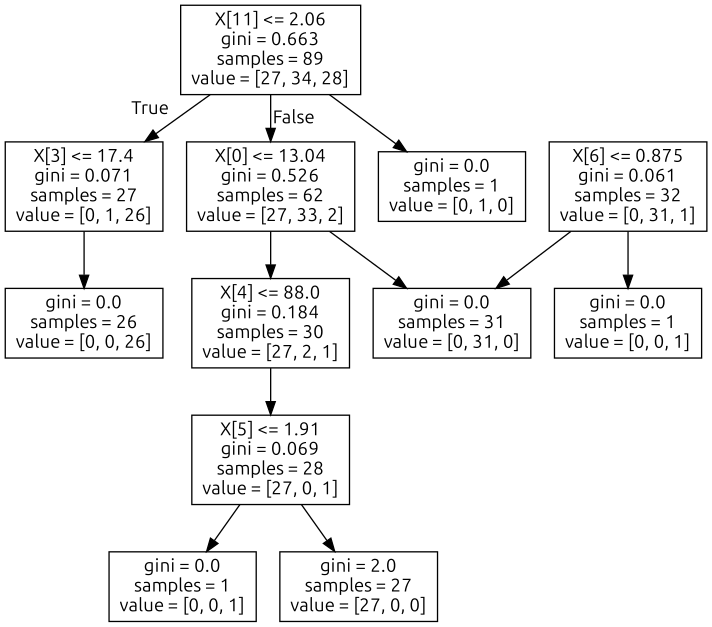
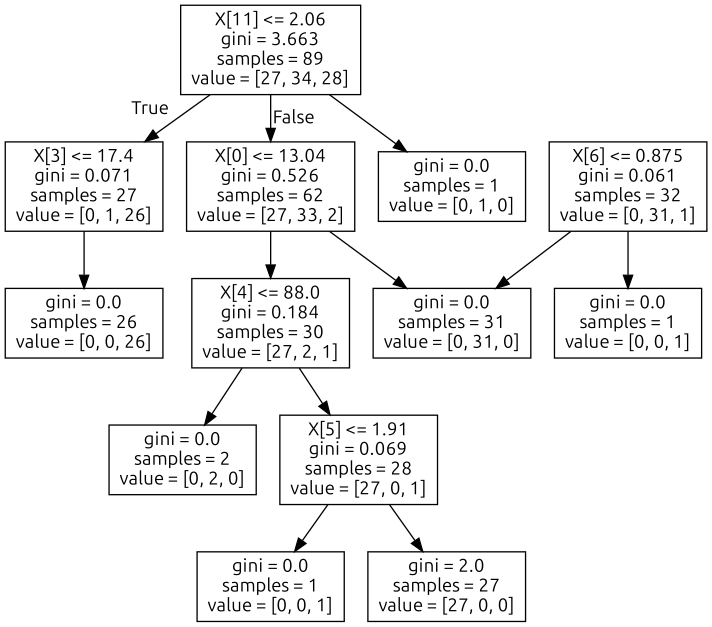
  digraph {
    fontname=Ubuntu
    node [fontname=Ubuntu shape=box]
    edge [fontname=Ubuntu]
-   n1 [label="X[11] <= 2.06\ngini = 0.663\nsamples = 89\nvalue = [27, 34, 28]"]
+   n1 [label="X[11] <= 2.06\ngini = 3.663\nsamples = 89\nvalue = [27, 34, 28]"]
    n2 [label="X[3] <= 17.4\ngini = 0.071\nsamples = 27\nvalue = [0, 1, 26]"]
    n3 [label="X[0] <= 13.04\ngini = 0.526\nsamples = 62\nvalue = [27, 33, 2]"]
    n4 [label="gini = 0.0\nsamples = 1\nvalue = [0, 1, 0]"]
    n5 [label="gini = 0.0\nsamples = 26\nvalue = [0, 0, 26]"]
    n6 [label="X[4] <= 88.0\ngini = 0.184\nsamples = 30\nvalue = [27, 2, 1]"]
    n7 [label="gini = 0.0\nsamples = 31\nvalue = [0, 31, 0]"]
    n8 [label="X[6] <= 0.875\ngini = 0.061\nsamples = 32\nvalue = [0, 31, 1]"]
    n9 [label="gini = 0.0\nsamples = 1\nvalue = [0, 0, 1]"]
+   n10 [label="gini = 0.0\nsamples = 2\nvalue = [0, 2, 0]"]
    n11 [label="X[5] <= 1.91\ngini = 0.069\nsamples = 28\nvalue = [27, 0, 1]"]
    n12 [label="gini = 0.0\nsamples = 1\nvalue = [0, 0, 1]"]
    n13 [label="gini = 2.0\nsamples = 27\nvalue = [27, 0, 0]"]
    n1 -> n2 [headlabel=True labelangle=45 labeldistance=2.5]
    n1 -> n3 [headlabel=False labelangle=-45 labeldistance=2.5]
    n1 -> n4
    n2 -> n5
    n3 -> n6
    n3 -> n7
+   n6 -> n10
    n6 -> n11
    n8 -> n7
    n8 -> n9
    n11 -> n12
    n11 -> n13
  }
